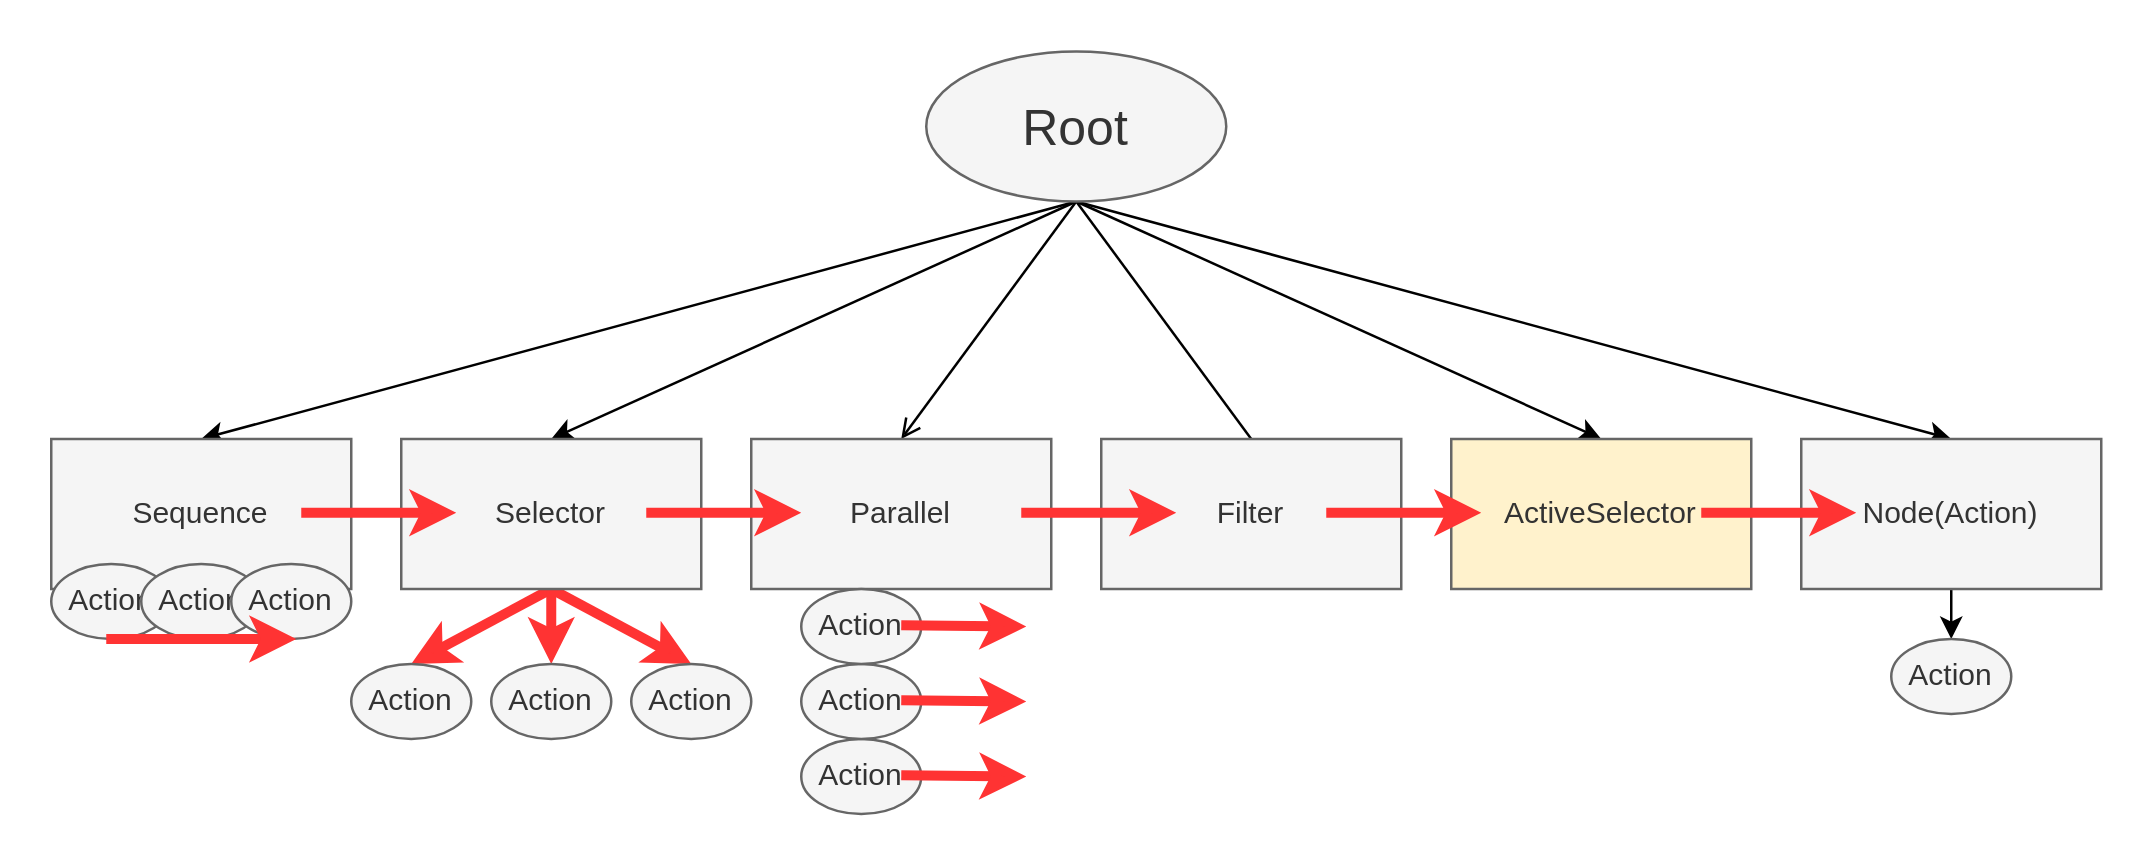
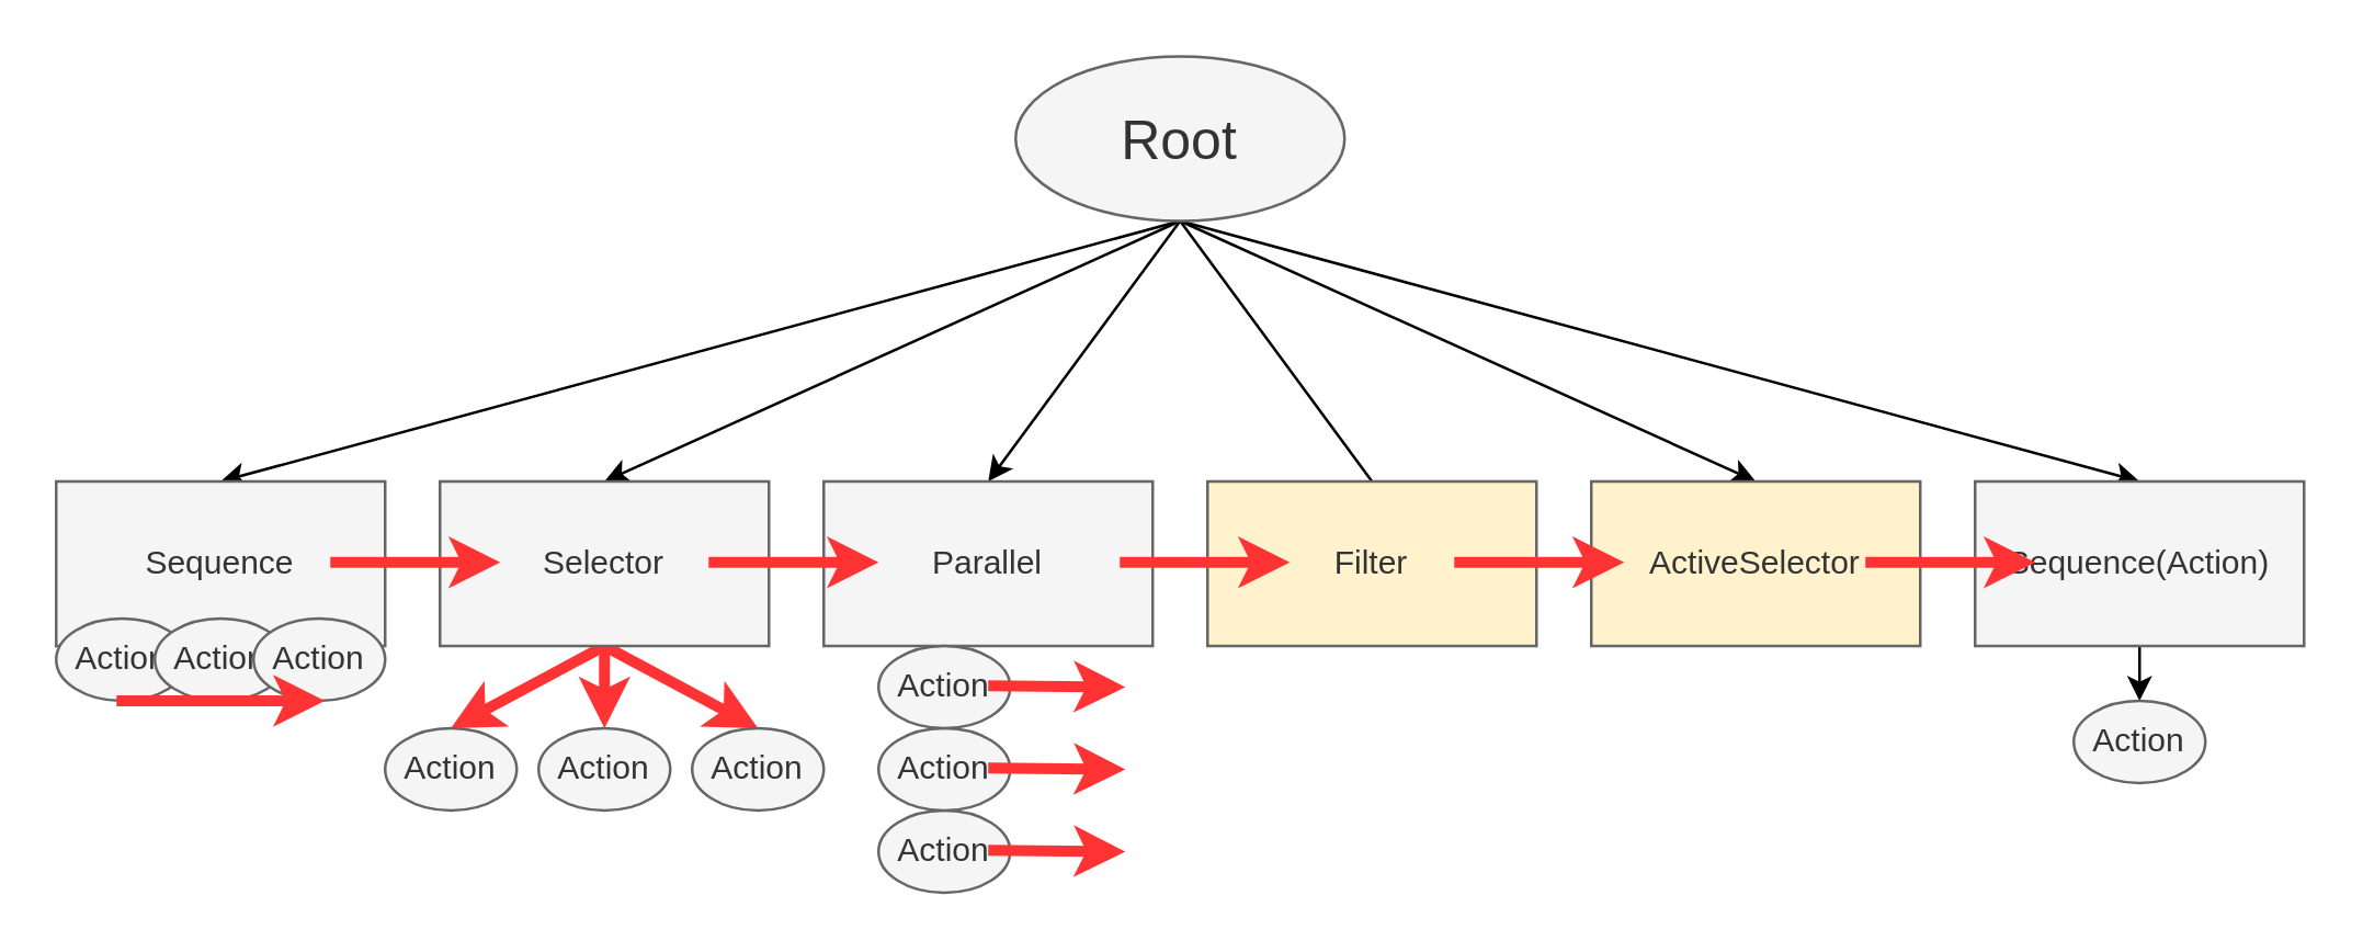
  <mxCell id="0" />
  <mxCell id="1" parent="0" />
  <mxCell id="2" style="edgeStyle=none;html=1;exitX=0.5;exitY=1;exitDx=0;exitDy=0;entryX=0.5;entryY=0;entryDx=0;entryDy=0;strokeColor=#000000;" edge="1" parent="1" source="8" target="9"><mxGeometry relative="1" as="geometry" /></mxCell>
  <mxCell id="3" style="edgeStyle=none;html=1;exitX=0.5;exitY=1;exitDx=0;exitDy=0;entryX=0.5;entryY=0;entryDx=0;entryDy=0;strokeColor=#000000;" edge="1" parent="1" source="8" target="13"><mxGeometry relative="1" as="geometry" /></mxCell>
  <mxCell id="4" style="edgeStyle=none;html=1;exitX=0.5;exitY=1;exitDx=0;exitDy=0;entryX=0.5;entryY=0;entryDx=0;entryDy=0;strokeColor=#000000;" edge="1" parent="1" source="8" target="15"><mxGeometry relative="1" as="geometry" /></mxCell>
- <mxCell id="5" style="edgeStyle=none;html=1;exitX=0.5;exitY=1;exitDx=0;exitDy=0;entryX=0.5;entryY=0;entryDx=0;entryDy=0;strokeColor=#000000;endArrow=open;" edge="1" parent="1" source="8" target="16"><mxGeometry relative="1" as="geometry" /></mxCell>
+ <mxCell id="5" style="edgeStyle=none;html=1;exitX=0.5;exitY=1;exitDx=0;exitDy=0;entryX=0.5;entryY=0;entryDx=0;entryDy=0;strokeColor=#000000;" edge="1" parent="1" source="8" target="16"><mxGeometry relative="1" as="geometry" /></mxCell>
  <mxCell id="6" style="edgeStyle=none;html=1;exitX=0.5;exitY=1;exitDx=0;exitDy=0;entryX=0.5;entryY=0;entryDx=0;entryDy=0;strokeColor=#000000;endArrow=none;" edge="1" parent="1" source="8" target="17"><mxGeometry relative="1" as="geometry" /></mxCell>
  <mxCell id="7" style="edgeStyle=none;html=1;exitX=0.5;exitY=1;exitDx=0;exitDy=0;entryX=0.5;entryY=0;entryDx=0;entryDy=0;strokeColor=#000000;" edge="1" parent="1" source="8" target="18"><mxGeometry relative="1" as="geometry" /></mxCell>
  <mxCell id="8" value="&lt;font style=&quot;font-size: 20px;&quot;&gt;Root&lt;/font&gt;" style="ellipse;whiteSpace=wrap;html=1;fillColor=#f5f5f5;fontColor=#333333;strokeColor=#666666;" vertex="1" parent="1"><mxGeometry x="370" y="20" width="120" height="60" as="geometry" /></mxCell>
  <mxCell id="9" value="Sequence" style="rounded=0;whiteSpace=wrap;html=1;fillColor=#f5f5f5;fontColor=#333333;strokeColor=#666666;" vertex="1" parent="1"><mxGeometry x="20" y="175" width="120" height="60" as="geometry" /></mxCell>
  <mxCell id="10" style="edgeStyle=none;jumpSize=11;html=1;exitX=0.5;exitY=1;exitDx=0;exitDy=0;entryX=0.5;entryY=0;entryDx=0;entryDy=0;strokeColor=#FF3333;strokeWidth=4;" edge="1" parent="1" source="13" target="23"><mxGeometry relative="1" as="geometry" /></mxCell>
  <mxCell id="11" style="edgeStyle=none;jumpSize=11;html=1;exitX=0.5;exitY=1;exitDx=0;exitDy=0;entryX=0.5;entryY=0;entryDx=0;entryDy=0;strokeColor=#FF3333;strokeWidth=4;" edge="1" parent="1" source="13" target="24"><mxGeometry relative="1" as="geometry" /></mxCell>
  <mxCell id="12" style="edgeStyle=none;jumpSize=11;html=1;exitX=0.5;exitY=1;exitDx=0;exitDy=0;entryX=0.5;entryY=0;entryDx=0;entryDy=0;strokeColor=#FF3333;strokeWidth=4;" edge="1" parent="1" source="13" target="25"><mxGeometry relative="1" as="geometry" /></mxCell>
  <mxCell id="13" value="Selector" style="rounded=0;whiteSpace=wrap;html=1;fillColor=#f5f5f5;fontColor=#333333;strokeColor=#666666;" vertex="1" parent="1"><mxGeometry x="160" y="175" width="120" height="60" as="geometry" /></mxCell>
  <mxCell id="14" style="edgeStyle=none;html=1;exitX=0.5;exitY=1;exitDx=0;exitDy=0;entryX=0.5;entryY=0;entryDx=0;entryDy=0;strokeColor=#000000;" edge="1" parent="1" source="15" target="19"><mxGeometry relative="1" as="geometry" /></mxCell>
- <mxCell id="15" value="Node(Action)" style="rounded=0;whiteSpace=wrap;html=1;fillColor=#f5f5f5;fontColor=#333333;strokeColor=#666666;" vertex="1" parent="1"><mxGeometry x="720" y="175" width="120" height="60" as="geometry" /></mxCell>
+ <mxCell id="15" value="Sequence(Action)" style="rounded=0;whiteSpace=wrap;html=1;fillColor=#f5f5f5;fontColor=#333333;strokeColor=#666666;" vertex="1" parent="1"><mxGeometry x="720" y="175" width="120" height="60" as="geometry" /></mxCell>
  <mxCell id="16" value="Parallel" style="rounded=0;whiteSpace=wrap;html=1;fillColor=#f5f5f5;fontColor=#333333;strokeColor=#666666;" vertex="1" parent="1"><mxGeometry x="300" y="175" width="120" height="60" as="geometry" /></mxCell>
- <mxCell id="17" value="Filter" style="rounded=0;whiteSpace=wrap;html=1;fillColor=#f5f5f5;fontColor=#333333;strokeColor=#666666;" vertex="1" parent="1"><mxGeometry x="440" y="175" width="120" height="60" as="geometry" /></mxCell>
+ <mxCell id="17" value="Filter" style="rounded=0;whiteSpace=wrap;html=1;fillColor=#fff2cc;fontColor=#333333;strokeColor=#666666;" vertex="1" parent="1"><mxGeometry x="440" y="175" width="120" height="60" as="geometry" /></mxCell>
  <mxCell id="18" value="ActiveSelector" style="rounded=0;whiteSpace=wrap;html=1;fillColor=#fff2cc;fontColor=#333333;strokeColor=#666666;" vertex="1" parent="1"><mxGeometry x="580" y="175" width="120" height="60" as="geometry" /></mxCell>
  <mxCell id="19" value="Action" style="ellipse;whiteSpace=wrap;html=1;fillColor=#f5f5f5;fontColor=#333333;strokeColor=#666666;" vertex="1" parent="1"><mxGeometry x="756" y="255" width="48" height="30" as="geometry" /></mxCell>
  <mxCell id="20" value="Action" style="ellipse;whiteSpace=wrap;html=1;fillColor=#f5f5f5;fontColor=#333333;strokeColor=#666666;" vertex="1" parent="1"><mxGeometry x="20" y="225" width="48" height="30" as="geometry" /></mxCell>
  <mxCell id="21" value="Action" style="ellipse;whiteSpace=wrap;html=1;fillColor=#f5f5f5;fontColor=#333333;strokeColor=#666666;" vertex="1" parent="1"><mxGeometry x="56" y="225" width="48" height="30" as="geometry" /></mxCell>
  <mxCell id="22" value="Action" style="ellipse;whiteSpace=wrap;html=1;fillColor=#f5f5f5;fontColor=#333333;strokeColor=#666666;" vertex="1" parent="1"><mxGeometry x="92" y="225" width="48" height="30" as="geometry" /></mxCell>
  <mxCell id="23" value="Action" style="ellipse;whiteSpace=wrap;html=1;fillColor=#f5f5f5;fontColor=#333333;strokeColor=#666666;" vertex="1" parent="1"><mxGeometry x="140" y="265" width="48" height="30" as="geometry" /></mxCell>
  <mxCell id="24" value="Action" style="ellipse;whiteSpace=wrap;html=1;fillColor=#f5f5f5;fontColor=#333333;strokeColor=#666666;" vertex="1" parent="1"><mxGeometry x="196" y="265" width="48" height="30" as="geometry" /></mxCell>
  <mxCell id="25" value="Action" style="ellipse;whiteSpace=wrap;html=1;fillColor=#f5f5f5;fontColor=#333333;strokeColor=#666666;" vertex="1" parent="1"><mxGeometry x="252" y="265" width="48" height="30" as="geometry" /></mxCell>
  <mxCell id="26" value="Action" style="ellipse;whiteSpace=wrap;html=1;fillColor=#f5f5f5;fontColor=#333333;strokeColor=#666666;" vertex="1" parent="1"><mxGeometry x="320" y="295" width="48" height="30" as="geometry" /></mxCell>
  <mxCell id="27" value="Action" style="ellipse;whiteSpace=wrap;html=1;fillColor=#f5f5f5;fontColor=#333333;strokeColor=#666666;" vertex="1" parent="1"><mxGeometry x="320" y="265" width="48" height="30" as="geometry" /></mxCell>
  <mxCell id="28" value="Action" style="ellipse;whiteSpace=wrap;html=1;fillColor=#f5f5f5;fontColor=#333333;strokeColor=#666666;" vertex="1" parent="1"><mxGeometry x="320" y="235" width="48" height="30" as="geometry" /></mxCell>
  <mxCell id="29" value="" style="endArrow=classic;html=1;strokeColor=#FF3333;jumpSize=11;strokeWidth=4;" edge="1" parent="1"><mxGeometry width="50" height="50" relative="1" as="geometry"><mxPoint y="255" as="sourcePoint" x="42" /><mxPoint x="118" y="255" as="targetPoint" /></mxGeometry></mxCell>
  <mxCell id="30" value="" style="endArrow=classic;html=1;strokeColor=#FF3333;jumpSize=11;strokeWidth=4;" edge="1" parent="1"><mxGeometry width="50" height="50" relative="1" as="geometry"><mxPoint x="360" y="249.5" as="sourcePoint" /><mxPoint x="410" y="250" as="targetPoint" /></mxGeometry></mxCell>
  <mxCell id="31" value="" style="endArrow=classic;html=1;strokeColor=#FF3333;jumpSize=11;strokeWidth=4;" edge="1" parent="1"><mxGeometry width="50" height="50" relative="1" as="geometry"><mxPoint x="360" y="279.5" as="sourcePoint" /><mxPoint x="410" y="280" as="targetPoint" /></mxGeometry></mxCell>
  <mxCell id="32" value="" style="endArrow=classic;html=1;strokeColor=#FF3333;jumpSize=11;strokeWidth=4;" edge="1" parent="1"><mxGeometry width="50" height="50" relative="1" as="geometry"><mxPoint x="360" y="309.5" as="sourcePoint" /><mxPoint x="410" y="310" as="targetPoint" /></mxGeometry></mxCell>
  <mxCell id="33" value="" style="endArrow=classic;html=1;strokeColor=#FF3333;jumpSize=11;strokeWidth=4;" edge="1" parent="1"><mxGeometry width="50" height="50" relative="1" as="geometry"><mxPoint x="120" y="204.5" as="sourcePoint" /><mxPoint x="182" y="204.5" as="targetPoint" /></mxGeometry></mxCell>
  <mxCell id="34" value="" style="endArrow=classic;html=1;strokeColor=#FF3333;jumpSize=11;strokeWidth=4;" edge="1" parent="1"><mxGeometry width="50" height="50" relative="1" as="geometry"><mxPoint x="258" y="204.5" as="sourcePoint" /><mxPoint x="320" y="204.5" as="targetPoint" /></mxGeometry></mxCell>
  <mxCell id="35" value="" style="endArrow=classic;html=1;strokeColor=#FF3333;jumpSize=11;strokeWidth=4;" edge="1" parent="1"><mxGeometry width="50" height="50" relative="1" as="geometry"><mxPoint x="408" y="204.5" as="sourcePoint" /><mxPoint x="470" y="204.5" as="targetPoint" /></mxGeometry></mxCell>
  <mxCell id="36" value="" style="endArrow=classic;html=1;strokeColor=#FF3333;jumpSize=11;strokeWidth=4;" edge="1" parent="1"><mxGeometry width="50" height="50" relative="1" as="geometry"><mxPoint x="530" y="204.5" as="sourcePoint" /><mxPoint x="592" y="204.5" as="targetPoint" /></mxGeometry></mxCell>
  <mxCell id="37" value="" style="endArrow=classic;html=1;strokeColor=#FF3333;jumpSize=11;strokeWidth=4;" edge="1" parent="1"><mxGeometry width="50" height="50" relative="1" as="geometry"><mxPoint x="680" y="204.5" as="sourcePoint" /><mxPoint x="742" y="204.5" as="targetPoint" /></mxGeometry></mxCell>
